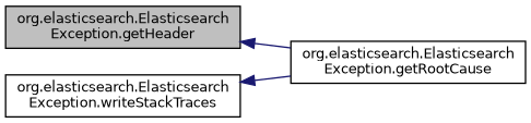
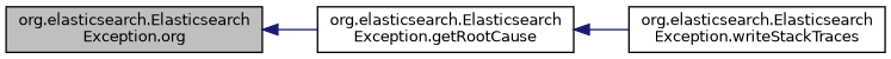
  digraph {
    rankdir=LR
    node [color=black fillcolor=white fontname=Helvetica fontsize=10 shape=record style=filled]
    edge [color=midnightblue dir=back fontname=Helvetica fontsize=10 labelfontname=Helvetica labelfontsize=10 style=solid]
-   n1 [fillcolor=grey75 fontcolor=black height=0.2 label="org.elasticsearch.Elasticsearch\lException.getHeader" width=0.4]
+   n1 [fillcolor=grey75 fontcolor=black height=0.2 label="org.elasticsearch.Elasticsearch\lException.org" width=0.4]
    n2 [height=0.2 label="org.elasticsearch.Elasticsearch\lException.getRootCause" width=0.4]
    n3 [height=0.2 label="org.elasticsearch.Elasticsearch\lException.writeStackTraces" width=0.4]
    n1 -> n2
-   n3 -> n2
+   n2 -> n3
  }
